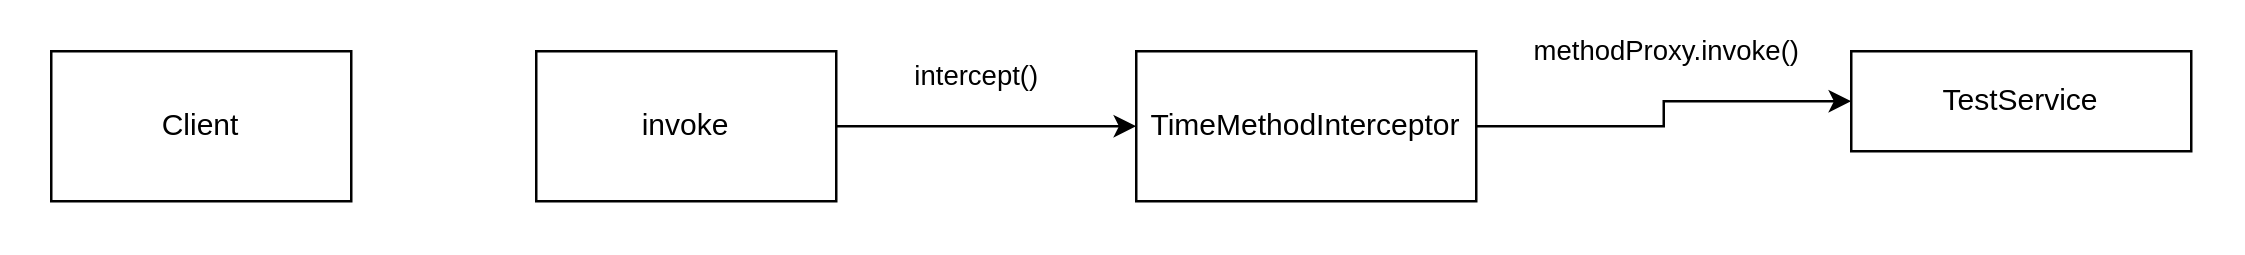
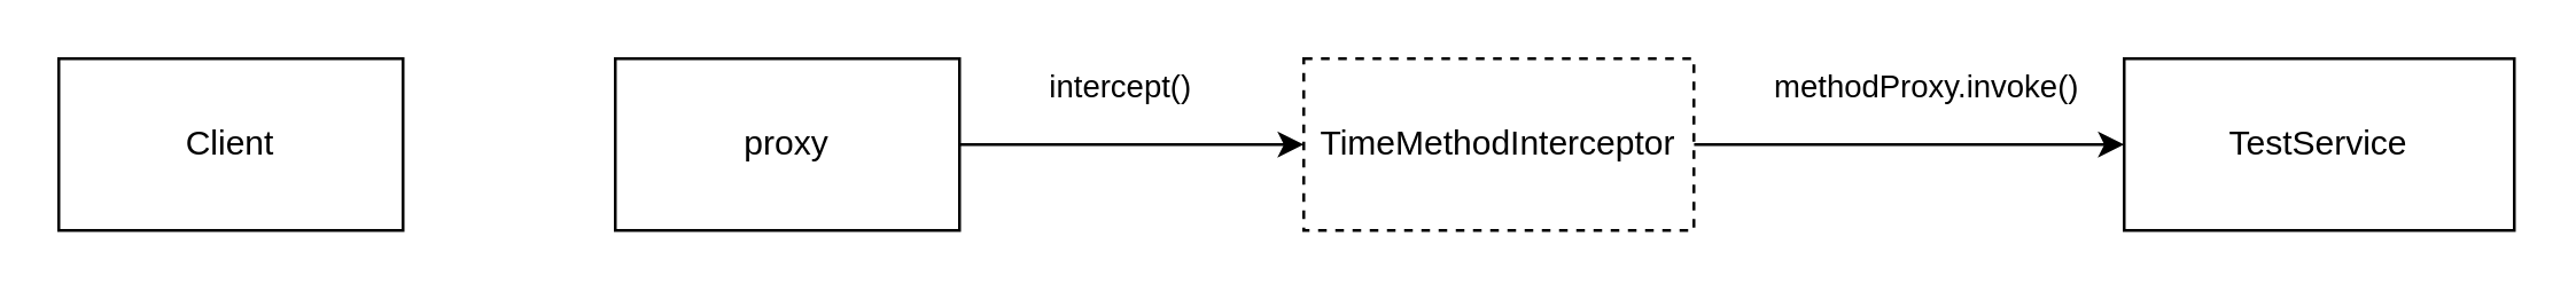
  <mxCell id="0" />
  <mxCell id="1" parent="0" />
  <mxCell id="2" value="Client" style="rounded=0;whiteSpace=wrap;html=1;" vertex="1" parent="1"><mxGeometry x="20" y="20" width="120" height="60" as="geometry" /></mxCell>
  <mxCell id="3" value="intercept()" style="edgeStyle=orthogonalEdgeStyle;rounded=0;orthogonalLoop=1;jettySize=auto;html=1;" edge="1" parent="1" source="4" target="6"><mxGeometry x="-0.067" y="20" relative="1" as="geometry"><mxPoint as="offset" /></mxGeometry></mxCell>
- <mxCell id="4" value="invoke" style="rounded=0;whiteSpace=wrap;html=1;" vertex="1" parent="1"><mxGeometry x="214" y="20" width="120" height="60" as="geometry" /></mxCell>
+ <mxCell id="4" value="proxy" style="rounded=0;whiteSpace=wrap;html=1;" vertex="1" parent="1"><mxGeometry x="214" y="20" width="120" height="60" as="geometry" /></mxCell>
  <mxCell id="5" value="methodProxy.invoke()" style="edgeStyle=orthogonalEdgeStyle;rounded=0;orthogonalLoop=1;jettySize=auto;html=1;" edge="1" parent="1" source="6" target="7"><mxGeometry x="0.077" y="20" relative="1" as="geometry"><mxPoint as="offset" /></mxGeometry></mxCell>
- <mxCell id="6" value="TimeMethodInterceptor" style="rounded=0;whiteSpace=wrap;html=1;" vertex="1" parent="1"><mxGeometry x="454" y="20" width="136" height="60" as="geometry" /></mxCell>
- <mxCell id="7" value="TestService" style="rounded=0;whiteSpace=wrap;html=1;" vertex="1" parent="1"><mxGeometry x="740" y="20" width="136" height="40" as="geometry" /></mxCell>
+ <mxCell id="6" value="TimeMethodInterceptor" style="rounded=0;whiteSpace=wrap;html=1;dashed=1;" vertex="1" parent="1"><mxGeometry x="454" y="20" width="136" height="60" as="geometry" /></mxCell>
+ <mxCell id="7" value="TestService" style="rounded=0;whiteSpace=wrap;html=1;" vertex="1" parent="1"><mxGeometry x="740" y="20" width="136" height="60" as="geometry" /></mxCell>
